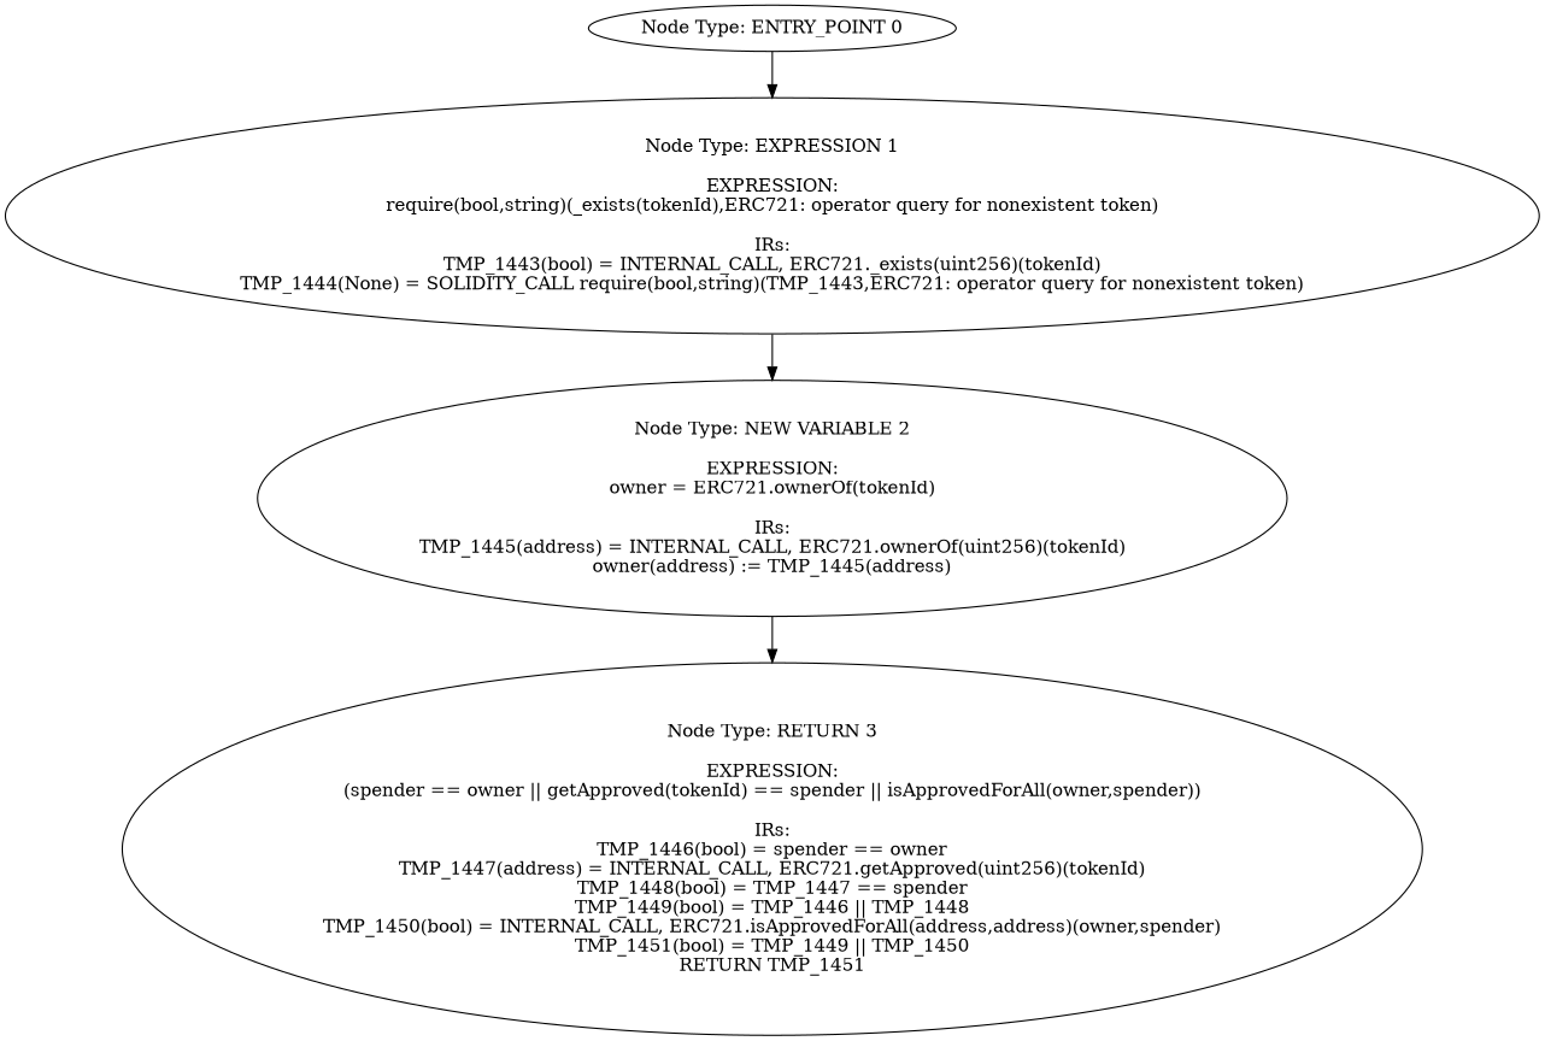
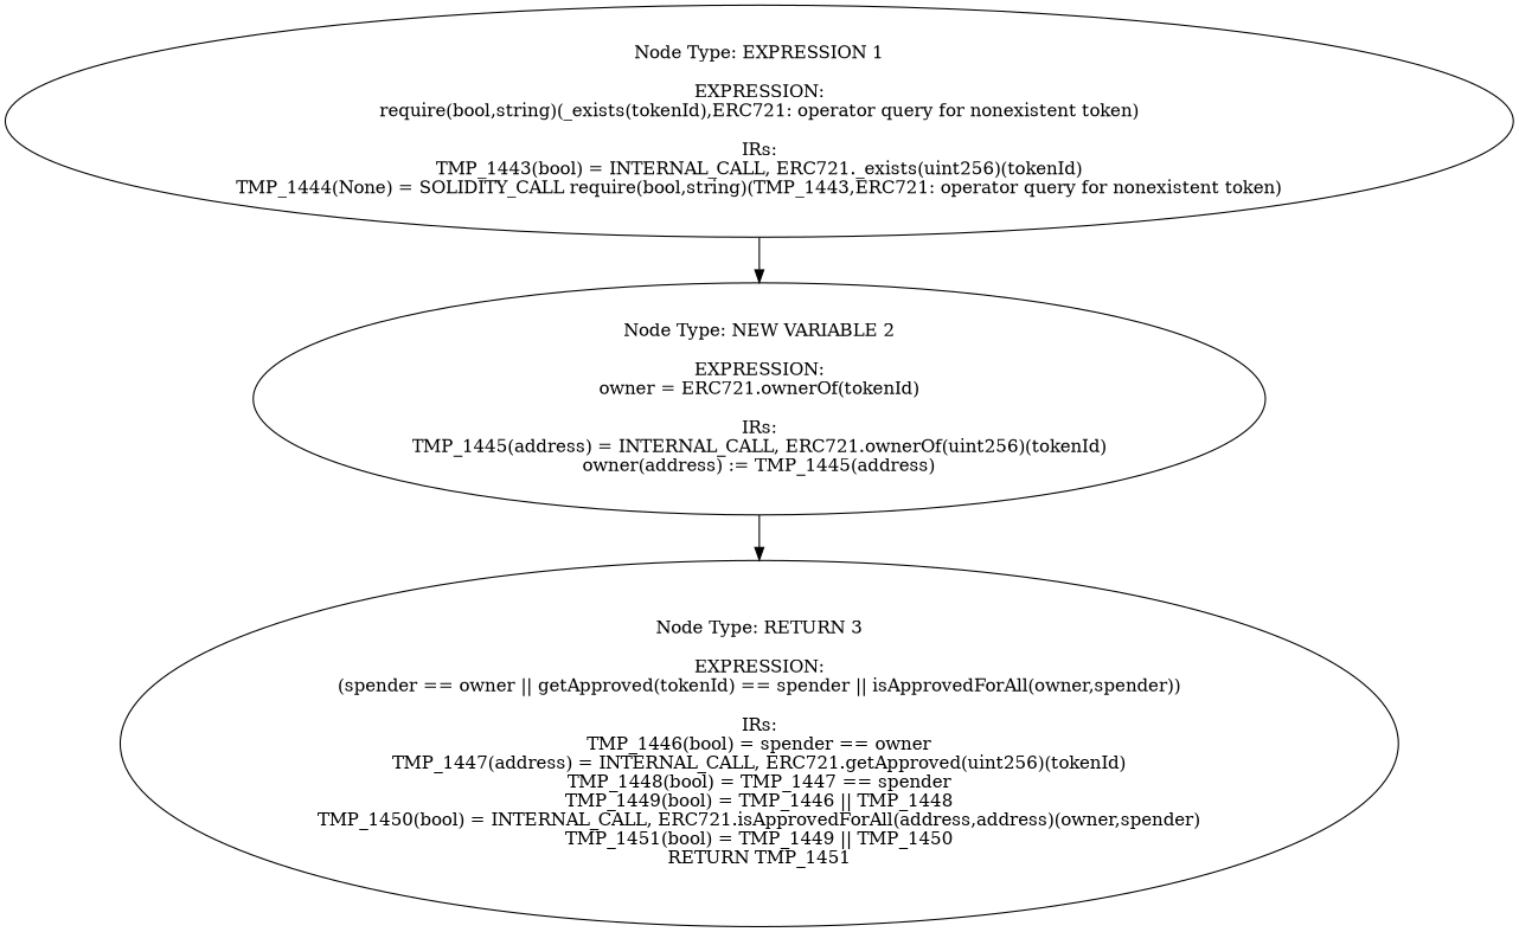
  digraph {
-   n1 [label="Node Type: ENTRY_POINT 0\n"]
    n2 [label="Node Type: EXPRESSION 1\n\nEXPRESSION:\nrequire(bool,string)(_exists(tokenId),ERC721: operator query for nonexistent token)\n\nIRs:\nTMP_1443(bool) = INTERNAL_CALL, ERC721._exists(uint256)(tokenId)\nTMP_1444(None) = SOLIDITY_CALL require(bool,string)(TMP_1443,ERC721: operator query for nonexistent token)"]
    n3 [label="Node Type: NEW VARIABLE 2\n\nEXPRESSION:\nowner = ERC721.ownerOf(tokenId)\n\nIRs:\nTMP_1445(address) = INTERNAL_CALL, ERC721.ownerOf(uint256)(tokenId)\nowner(address) := TMP_1445(address)"]
    n4 [label="Node Type: RETURN 3\n\nEXPRESSION:\n(spender == owner || getApproved(tokenId) == spender || isApprovedForAll(owner,spender))\n\nIRs:\nTMP_1446(bool) = spender == owner\nTMP_1447(address) = INTERNAL_CALL, ERC721.getApproved(uint256)(tokenId)\nTMP_1448(bool) = TMP_1447 == spender\nTMP_1449(bool) = TMP_1446 || TMP_1448\nTMP_1450(bool) = INTERNAL_CALL, ERC721.isApprovedForAll(address,address)(owner,spender)\nTMP_1451(bool) = TMP_1449 || TMP_1450\nRETURN TMP_1451"]
-   n1 -> n2
    n2 -> n3
    n3 -> n4
  }
